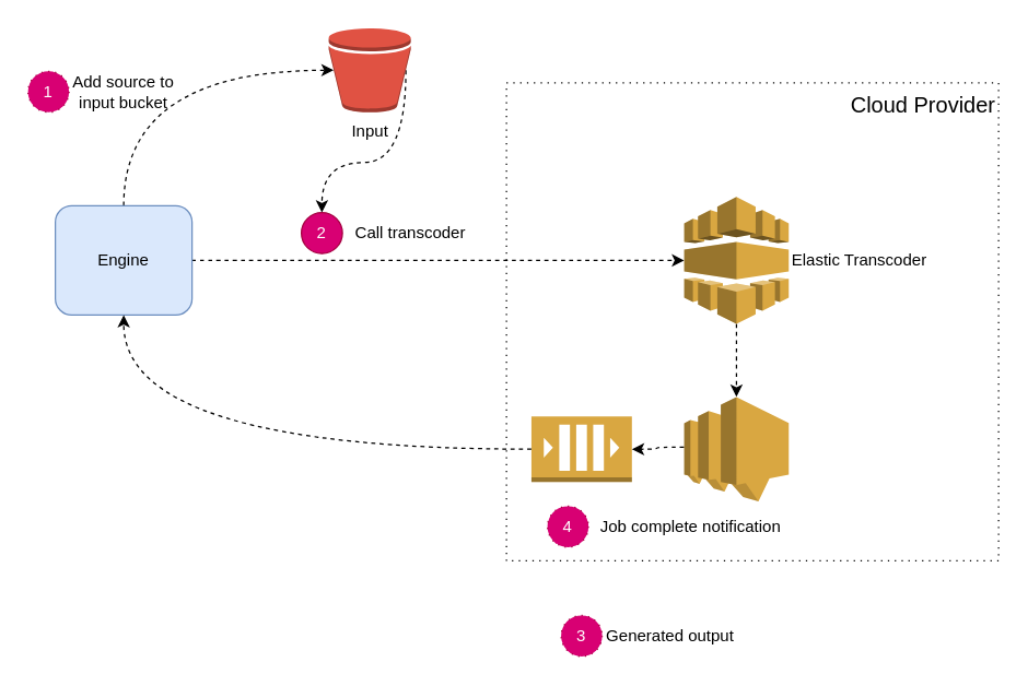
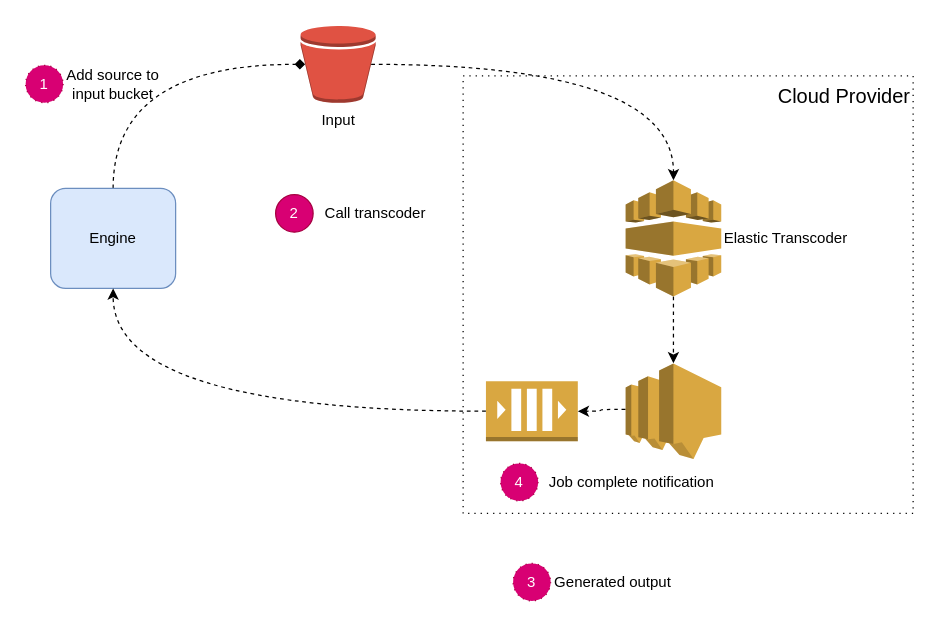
  <mxCell id="0" />
  <mxCell id="1" parent="0" />
  <mxCell id="2" value="&lt;div style=&quot;font-size: 16px;&quot;&gt;Cloud Provider&lt;br style=&quot;font-size: 16px;&quot;&gt;&lt;/div&gt;" style="rounded=0;whiteSpace=wrap;html=1;dashed=1;dashPattern=1 4;align=right;verticalAlign=top;fontSize=16;" vertex="1" parent="1"><mxGeometry x="370" y="60" width="360" height="350" as="geometry" /></mxCell>
- <mxCell id="3" style="edgeStyle=orthogonalEdgeStyle;curved=1;rounded=0;orthogonalLoop=1;jettySize=auto;html=1;exitX=1;exitY=0.5;exitDx=0;exitDy=0;entryX=0;entryY=0.5;entryDx=0;entryDy=0;entryPerimeter=0;dashed=1;" edge="1" parent="1" source="5" target="9"><mxGeometry relative="1" as="geometry" /></mxCell>
- <mxCell id="4" style="edgeStyle=orthogonalEdgeStyle;curved=1;rounded=0;orthogonalLoop=1;jettySize=auto;html=1;exitX=0.5;exitY=0;exitDx=0;exitDy=0;entryX=0.06;entryY=0.5;entryDx=0;entryDy=0;entryPerimeter=0;dashed=1;" edge="1" parent="1" source="5" target="7"><mxGeometry relative="1" as="geometry"><Array as="points"><mxPoint x="90" y="51" /></Array></mxGeometry></mxCell>
+ <mxCell id="4" style="edgeStyle=orthogonalEdgeStyle;curved=1;rounded=0;orthogonalLoop=1;jettySize=auto;html=1;exitX=0.5;exitY=0;exitDx=0;exitDy=0;entryX=0.06;entryY=0.5;entryDx=0;entryDy=0;entryPerimeter=0;dashed=1;endArrow=diamond;" edge="1" parent="1" source="5" target="7"><mxGeometry relative="1" as="geometry"><Array as="points"><mxPoint x="90" y="51" /></Array></mxGeometry></mxCell>
  <mxCell id="5" value="Engine" style="rounded=1;whiteSpace=wrap;html=1;fillColor=#dae8fc;strokeColor=#6c8ebf;" vertex="1" parent="1"><mxGeometry x="40" y="150" width="100" height="80" as="geometry" /></mxCell>
- <mxCell id="6" style="edgeStyle=orthogonalEdgeStyle;curved=1;rounded=0;orthogonalLoop=1;jettySize=auto;html=1;exitX=0.94;exitY=0.5;exitDx=0;exitDy=0;exitPerimeter=0;dashed=1;" edge="1" parent="1" source="7" target="17"><mxGeometry relative="1" as="geometry" /></mxCell>
+ <mxCell id="6" style="edgeStyle=orthogonalEdgeStyle;curved=1;rounded=0;orthogonalLoop=1;jettySize=auto;html=1;exitX=0.94;exitY=0.5;exitDx=0;exitDy=0;exitPerimeter=0;dashed=1;" edge="1" parent="1" source="7" target="9"><mxGeometry relative="1" as="geometry" /></mxCell>
  <mxCell id="7" value="Input" style="outlineConnect=0;dashed=0;verticalLabelPosition=bottom;verticalAlign=top;align=center;html=1;shape=mxgraph.aws3.bucket;fillColor=#E05243;gradientColor=none;" vertex="1" parent="1"><mxGeometry x="240" y="20" width="60" height="61.5" as="geometry" /></mxCell>
  <mxCell id="8" style="edgeStyle=orthogonalEdgeStyle;curved=1;rounded=0;orthogonalLoop=1;jettySize=auto;html=1;exitX=0.5;exitY=1;exitDx=0;exitDy=0;exitPerimeter=0;entryX=0.5;entryY=0;entryDx=0;entryDy=0;entryPerimeter=0;dashed=1;" edge="1" parent="1" source="9" target="13"><mxGeometry relative="1" as="geometry" /></mxCell>
  <mxCell id="9" value="Elastic Transcoder" style="outlineConnect=0;dashed=0;verticalLabelPosition=middle;verticalAlign=middle;align=left;html=1;shape=mxgraph.aws3.elastic_transcoder;fillColor=#D9A741;gradientColor=none;labelPosition=right;" vertex="1" parent="1"><mxGeometry x="500" y="143.5" width="76.5" height="93" as="geometry" /></mxCell>
  <mxCell id="10" style="edgeStyle=orthogonalEdgeStyle;curved=1;rounded=0;orthogonalLoop=1;jettySize=auto;html=1;exitX=0;exitY=0.5;exitDx=0;exitDy=0;exitPerimeter=0;entryX=0.5;entryY=1;entryDx=0;entryDy=0;dashed=1;" edge="1" parent="1" source="11" target="5"><mxGeometry relative="1" as="geometry" /></mxCell>
  <mxCell id="11" value="" style="outlineConnect=0;dashed=0;verticalLabelPosition=bottom;verticalAlign=top;align=center;html=1;shape=mxgraph.aws3.queue;fillColor=#D9A741;gradientColor=none;" vertex="1" parent="1"><mxGeometry x="388.25" y="304.25" width="73.5" height="48" as="geometry" /></mxCell>
  <mxCell id="12" style="edgeStyle=orthogonalEdgeStyle;curved=1;rounded=0;orthogonalLoop=1;jettySize=auto;html=1;exitX=0;exitY=0.48;exitDx=0;exitDy=0;exitPerimeter=0;dashed=1;" edge="1" parent="1" source="13" target="11"><mxGeometry relative="1" as="geometry" /></mxCell>
  <mxCell id="13" value="" style="outlineConnect=0;dashed=0;verticalLabelPosition=bottom;verticalAlign=top;align=center;html=1;shape=mxgraph.aws3.sns;fillColor=#D9A741;gradientColor=none;" vertex="1" parent="1"><mxGeometry x="500" y="290" width="76.5" height="76.5" as="geometry" /></mxCell>
  <mxCell id="14" value="Add source to input bucket" style="text;html=1;strokeColor=none;fillColor=none;align=center;verticalAlign=middle;whiteSpace=wrap;rounded=0;" vertex="1" parent="1"><mxGeometry x="40" y="56.5" width="100" height="20" as="geometry" /></mxCell>
  <mxCell id="15" value="Call transcoder" style="text;html=1;strokeColor=none;fillColor=none;align=center;verticalAlign=middle;whiteSpace=wrap;rounded=0;" vertex="1" parent="1"><mxGeometry x="250" y="160" width="100" height="20" as="geometry" /></mxCell>
  <mxCell id="16" value="&lt;div align=&quot;center&quot;&gt;1&lt;/div&gt;" style="ellipse;whiteSpace=wrap;html=1;aspect=fixed;dashed=1;dashPattern=1 4;align=center;fontColor=#ffffff;fillColor=#d80073;strokeColor=#A50040;" vertex="1" parent="1"><mxGeometry x="20" y="51.5" width="30" height="30" as="geometry" /></mxCell>
  <mxCell id="17" value="2" style="ellipse;whiteSpace=wrap;html=1;aspect=fixed;dashed=0;dashPattern=1 4;align=center;fontColor=#ffffff;fillColor=#d80073;strokeColor=#A50040;" vertex="1" parent="1"><mxGeometry x="220" y="155" width="30" height="30" as="geometry" /></mxCell>
  <mxCell id="18" value="Generated output" style="text;html=1;strokeColor=none;fillColor=none;align=center;verticalAlign=middle;whiteSpace=wrap;rounded=0;" vertex="1" parent="1"><mxGeometry x="440" y="455" width="100" height="20" as="geometry" /></mxCell>
  <mxCell id="19" value="3" style="ellipse;whiteSpace=wrap;html=1;aspect=fixed;dashed=1;dashPattern=1 4;align=center;fontColor=#ffffff;fillColor=#d80073;strokeColor=#A50040;" vertex="1" parent="1"><mxGeometry x="410" y="450" width="30" height="30" as="geometry" /></mxCell>
  <mxCell id="20" value="Job complete notification" style="text;html=1;strokeColor=none;fillColor=none;align=center;verticalAlign=middle;whiteSpace=wrap;rounded=0;" vertex="1" parent="1"><mxGeometry x="430" y="375" width="150" height="20" as="geometry" /></mxCell>
  <mxCell id="21" value="4" style="ellipse;whiteSpace=wrap;html=1;aspect=fixed;dashed=1;dashPattern=1 4;align=center;fontColor=#ffffff;fillColor=#d80073;strokeColor=#A50040;" vertex="1" parent="1"><mxGeometry x="400" y="370" width="30" height="30" as="geometry" /></mxCell>
